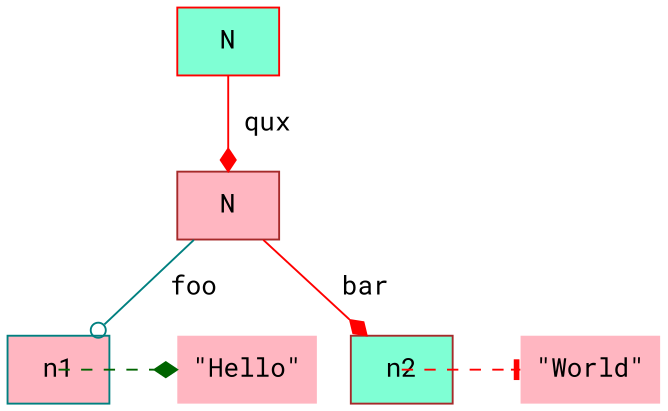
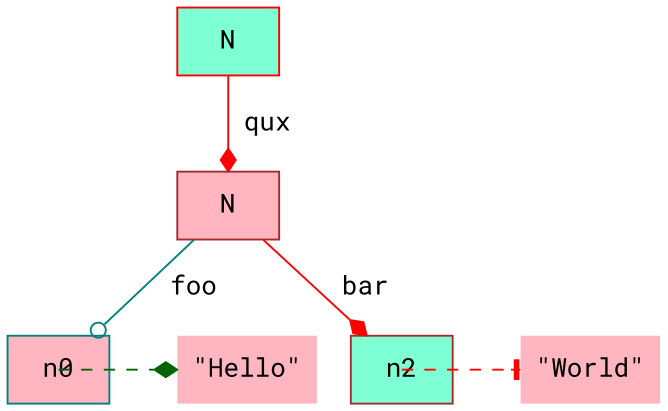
  digraph {
    fontname="Roboto Mono"
    node [fontname="Roboto Mono" shape=box style=filled fillcolor=lightpink color=brown]
    edge [fontname="Roboto Mono" color=red arrowhead=diamond]
-   n1 [color=teal]
+   n1 [color=teal label=n0]
    v1 [label="\"Hello\"" shape=plaintext]
    n2 [fillcolor=aquamarine]
    v2 [label="\"World\"" shape=plaintext color=red]
    root [label=N fillcolor=aquamarine color=red]
    pre [label=N]
    subgraph sub_1 {
      rank=same
      n1
      v1
    }
    subgraph sub_2 {
      rank=same
      n2
      v2
    }
    n1 -> v1 [style=dashed tailclip=false color=darkgreen]
    n2 -> v2 [style=dashed tailclip=false arrowhead=tee]
    root -> pre [label=" qux"]
    pre -> n1 [label=" foo" color=teal arrowhead=odot]
    pre -> n2 [label=" bar"]
  }
